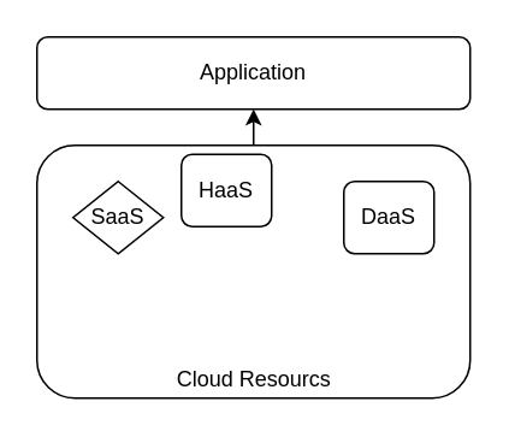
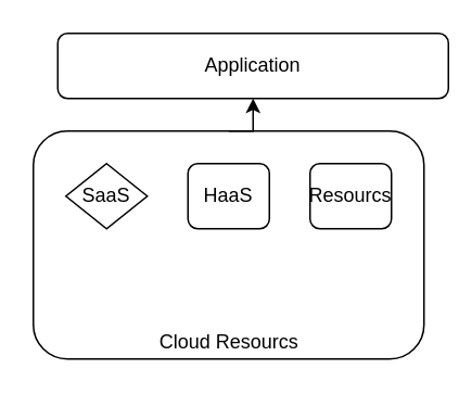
  <mxCell id="0" />
  <mxCell id="1" parent="0" />
  <mxCell id="2" style="edgeStyle=orthogonalEdgeStyle;rounded=0;orthogonalLoop=1;jettySize=auto;html=1;exitX=0.5;exitY=0;exitDx=0;exitDy=0;entryX=0.5;entryY=1;entryDx=0;entryDy=0;" parent="1" source="3" target="4" edge="1"><mxGeometry relative="1" as="geometry" /></mxCell>
  <mxCell id="3" value="" style="rounded=1;whiteSpace=wrap;html=1;fillColor=none;" parent="1" vertex="1"><mxGeometry x="20" y="80" width="240" height="140" as="geometry" /></mxCell>
- <mxCell id="4" value="Application" style="rounded=1;whiteSpace=wrap;html=1;fillColor=none;" parent="1" vertex="1"><mxGeometry x="20" y="20" width="240" height="40" as="geometry" /></mxCell>
+ <mxCell id="4" value="Application" style="rounded=1;whiteSpace=wrap;html=1;fillColor=none;" parent="1" vertex="1"><mxGeometry x="35" y="20" width="240" height="40" as="geometry" /></mxCell>
  <mxCell id="5" value="SaaS" style="rhombus;whiteSpace=wrap;html=1;fillColor=none;" parent="1" vertex="1"><mxGeometry x="40" y="100" width="50" height="40" as="geometry" /></mxCell>
- <mxCell id="6" value="HaaS" style="rounded=1;whiteSpace=wrap;html=1;fillColor=none;" parent="1" vertex="1"><mxGeometry x="100" y="85" width="50" height="40" as="geometry" /></mxCell>
- <mxCell id="7" value="DaaS" style="rounded=1;whiteSpace=wrap;html=1;fillColor=none;" parent="1" vertex="1"><mxGeometry x="190" y="100" width="50" height="40" as="geometry" /></mxCell>
+ <mxCell id="6" value="HaaS" style="rounded=1;whiteSpace=wrap;html=1;fillColor=none;" parent="1" vertex="1"><mxGeometry x="115" y="100" width="50" height="40" as="geometry" /></mxCell>
+ <mxCell id="7" value="Resourcs" style="rounded=1;whiteSpace=wrap;html=1;fillColor=none;" parent="1" vertex="1"><mxGeometry x="190" y="100" width="50" height="40" as="geometry" /></mxCell>
  <mxCell id="8" value="Cloud Resourcs" style="text;html=1;align=center;verticalAlign=middle;resizable=0;points=[];autosize=1;strokeColor=none;fillColor=none;" vertex="1" parent="1"><mxGeometry x="90" y="200" width="100" height="20" as="geometry" /></mxCell>
